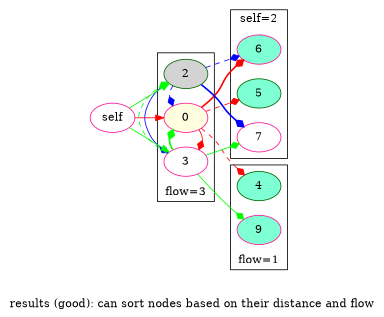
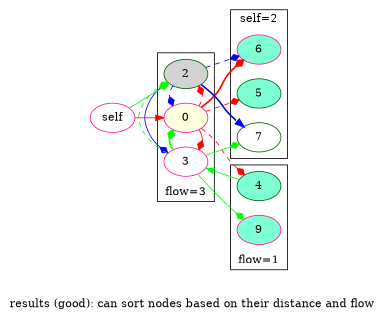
  digraph {
    label="results (good): can sort nodes based on their distance and flow"
    rankdir=LR
    node [color=deeppink fillcolor=aquamarine style=filled]
    edge [arrowhead=diamond color=red style=solid]
    n1 [fillcolor=lightyellow label=0]
    2 [color=darkgreen fillcolor=lightgrey]
    3 [fillcolor=white]
    5 [color=darkgreen]
    6
-   7 [fillcolor=white]
+   7 [color=darkgreen fillcolor=white]
    4 [color=darkgreen]
    9
    self [fillcolor=white]
    subgraph cluster_1 {
      label="flow=3"
      labelloc=b
      subgraph sub_2 {
        label="flow=3"
        labelloc=b
        rank=same
        n1
        2
        3
      }
    }
    subgraph cluster_3 {
      label="self=2"
      5
      6
      7
    }
    subgraph cluster_4 {
      label="flow=1"
      labelloc=b
      4
      9
    }
+   n1 -> 2 [style=dashed weight=0]
    n1 -> 3 [weight=0]
    n1 -> 5 [style=dashed]
    n1 -> 6 [style=bold]
    n1 -> 4 [style=dashed]
    2 -> n1 [color=blue style=dashed weight=0]
    2 -> 3 [color=blue weight=0]
    2 -> 6 [color=blue style=dashed]
-   2 -> 7 [color=blue style=bold]
+   2 -> 7 [arrowhead=normal color=blue style=bold]
    3 -> n1 [color=green style=bold weight=0]
    3 -> 2 [color=green style=dashed weight=0]
    3 -> 7 [color=green]
    3 -> 9 [color=green]
    self -> n1 [arrowhead=""]
    self -> 2 [color=green arrowhead=""]
-   self -> 3 [color=green arrowhead=""]
+   4 -> 3 [color=green arrowhead=""]
  }
